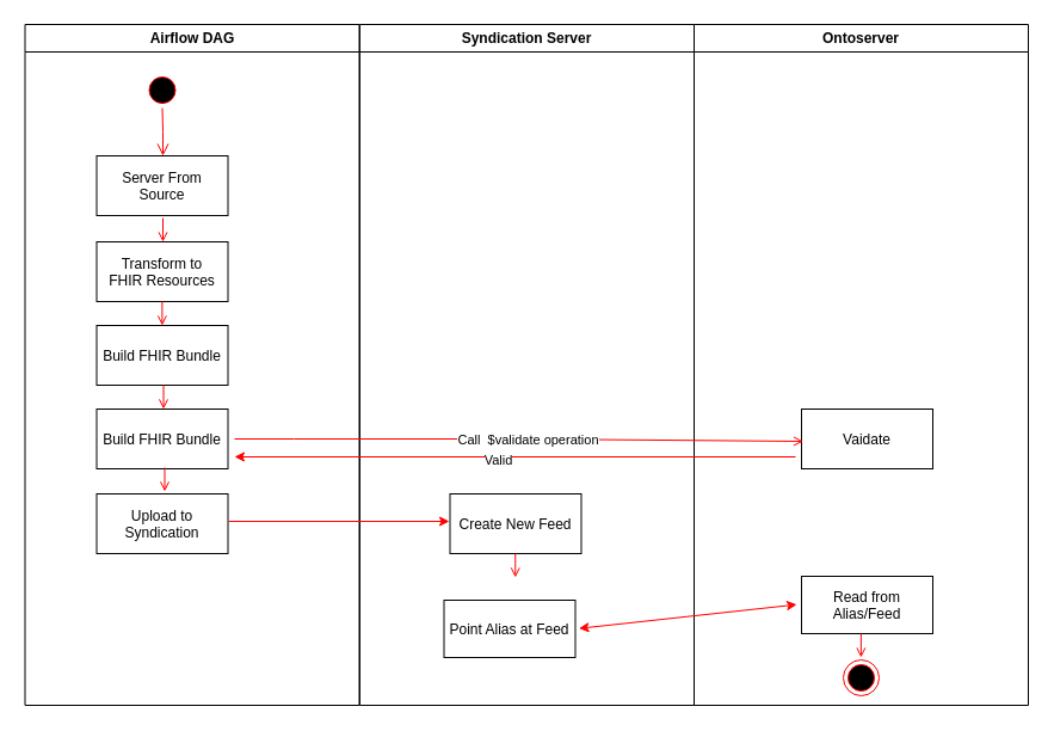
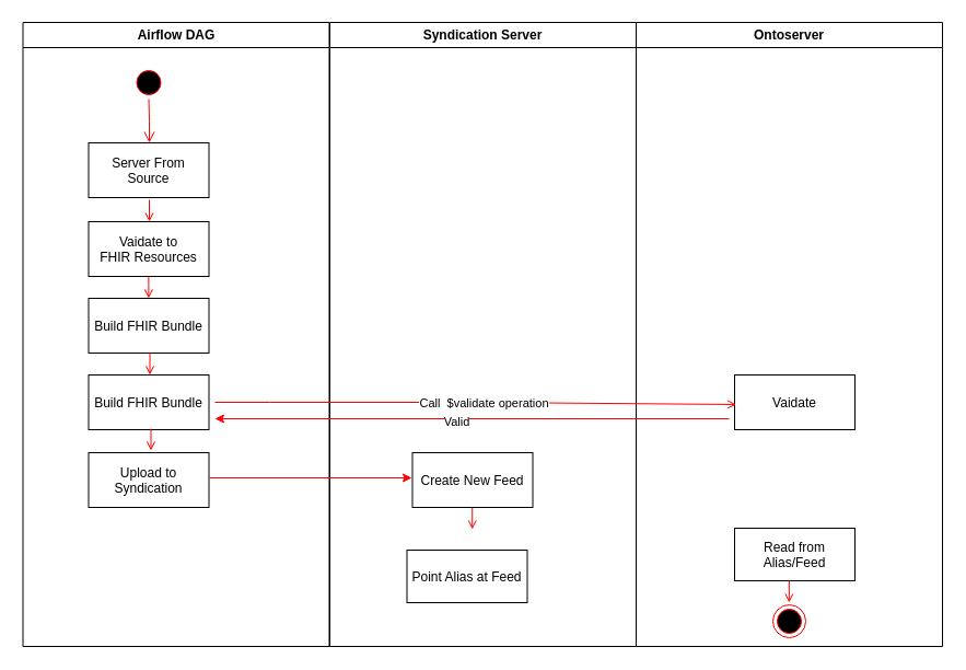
  <mxCell id="0" />
  <mxCell id="1" parent="0" />
  <mxCell id="2" value="Airflow DAG" style="swimlane;whiteSpace=wrap" parent="1" vertex="1"><mxGeometry x="20.5" y="20" width="280" height="570" as="geometry" /></mxCell>
  <mxCell id="3" value="" style="ellipse;shape=startState;fillColor=#000000;strokeColor=#ff0000;" parent="2" vertex="1"><mxGeometry x="100" y="40" width="30" height="30" as="geometry" /></mxCell>
  <mxCell id="4" value="" style="edgeStyle=elbowEdgeStyle;elbow=horizontal;verticalAlign=bottom;endArrow=open;endSize=8;strokeColor=#FF0000;endFill=1;rounded=0" parent="2" source="3" target="5" edge="1"><mxGeometry x="100" y="40" as="geometry"><mxPoint x="115" y="110" as="targetPoint" /></mxGeometry></mxCell>
  <mxCell id="5" value="Server From &#10;Source" style="" parent="2" vertex="1"><mxGeometry x="60" y="110" width="110" height="50" as="geometry" /></mxCell>
- <mxCell id="6" value="Transform to &#10;FHIR Resources" style="" parent="2" vertex="1"><mxGeometry x="60" y="182" width="110" height="50" as="geometry" /></mxCell>
+ <mxCell id="6" value="Vaidate to &#10;FHIR Resources" style="" parent="2" vertex="1"><mxGeometry x="60" y="182" width="110" height="50" as="geometry" /></mxCell>
  <mxCell id="7" value="" style="endArrow=open;strokeColor=#FF0000;endFill=1;rounded=0" parent="2" edge="1"><mxGeometry relative="1" as="geometry"><mxPoint x="115.5" y="162" as="sourcePoint" /><mxPoint x="115.5" y="182" as="targetPoint" /></mxGeometry></mxCell>
  <mxCell id="8" value="Build FHIR Bundle" style="" parent="2" vertex="1"><mxGeometry x="60" y="252" width="110" height="50" as="geometry" /></mxCell>
  <mxCell id="9" value="Build FHIR Bundle" style="" vertex="1" parent="2"><mxGeometry x="60" y="322" width="110" height="50" as="geometry" /></mxCell>
  <mxCell id="10" value="Upload to &#10;Syndication" style="" vertex="1" parent="2"><mxGeometry x="60" y="393" width="110" height="50" as="geometry" /></mxCell>
  <mxCell id="11" value="" style="endArrow=open;strokeColor=#FF0000;endFill=1;rounded=0" edge="1" parent="2"><mxGeometry relative="1" as="geometry"><mxPoint x="114.88" y="232" as="sourcePoint" /><mxPoint x="114.88" y="252" as="targetPoint" /></mxGeometry></mxCell>
  <mxCell id="12" value="Syndication Server" style="swimlane;whiteSpace=wrap" parent="1" vertex="1"><mxGeometry x="301" y="20" width="280" height="570" as="geometry" /></mxCell>
  <mxCell id="13" value="Create New Feed" style="" vertex="1" parent="12"><mxGeometry x="75.5" y="393" width="110" height="50" as="geometry" /></mxCell>
  <mxCell id="14" value="Point Alias at Feed" style="" vertex="1" parent="12"><mxGeometry x="70.5" y="482" width="110" height="48" as="geometry" /></mxCell>
  <mxCell id="15" value="" style="endArrow=open;strokeColor=#FF0000;endFill=1;rounded=0" edge="1" parent="12"><mxGeometry relative="1" as="geometry"><mxPoint x="130.26" y="443" as="sourcePoint" /><mxPoint x="130.26" y="463" as="targetPoint" /></mxGeometry></mxCell>
  <mxCell id="16" value="Ontoserver" style="swimlane;whiteSpace=wrap" parent="1" vertex="1"><mxGeometry x="581" y="20" width="280" height="570" as="geometry" /></mxCell>
  <mxCell id="17" value="Vaidate" style="" vertex="1" parent="16"><mxGeometry x="90" y="322" width="110" height="50" as="geometry" /></mxCell>
  <mxCell id="18" value="" style="ellipse;shape=endState;fillColor=#000000;strokeColor=#ff0000" vertex="1" parent="16"><mxGeometry x="125" y="532" width="30" height="30" as="geometry" /></mxCell>
  <mxCell id="19" value="Read from &#10;Alias/Feed" style="" vertex="1" parent="16"><mxGeometry x="90" y="462" width="110" height="48" as="geometry" /></mxCell>
  <mxCell id="20" value="" style="endArrow=open;strokeColor=#FF0000;endFill=1;rounded=0" edge="1" parent="16"><mxGeometry relative="1" as="geometry"><mxPoint x="139.86" y="510" as="sourcePoint" /><mxPoint x="139.86" y="530" as="targetPoint" /></mxGeometry></mxCell>
  <mxCell id="21" value="" style="endArrow=open;strokeColor=#FF0000;endFill=1;rounded=0;entryX=0.014;entryY=0.54;entryDx=0;entryDy=0;entryPerimeter=0;" parent="1" target="17" edge="1"><mxGeometry relative="1" as="geometry"><mxPoint x="196" y="367" as="sourcePoint" /><mxPoint x="666" y="367" as="targetPoint" /><Array as="points"><mxPoint x="246" y="367" /><mxPoint x="436" y="367" /></Array></mxGeometry></mxCell>
  <mxCell id="22" value="Call&amp;nbsp; $validate operation" style="edgeLabel;html=1;align=center;verticalAlign=middle;resizable=0;points=[];" vertex="1" connectable="0" parent="21"><mxGeometry x="-0.502" y="-1" relative="1" as="geometry"><mxPoint x="126" y="-1" as="offset" /></mxGeometry></mxCell>
  <mxCell id="23" value="" style="endArrow=classic;html=1;rounded=0;entryX=1.05;entryY=0.8;entryDx=0;entryDy=0;entryPerimeter=0;strokeColor=#FF0000;" edge="1" parent="1" target="9"><mxGeometry width="50" height="50" relative="1" as="geometry"><mxPoint x="666" y="382" as="sourcePoint" /><mxPoint x="466" y="432" as="targetPoint" /></mxGeometry></mxCell>
  <mxCell id="24" value="Valid" style="edgeLabel;html=1;align=center;verticalAlign=middle;resizable=0;points=[];" vertex="1" connectable="0" parent="23"><mxGeometry x="0.064" y="2" relative="1" as="geometry"><mxPoint as="offset" /></mxGeometry></mxCell>
  <mxCell id="25" value="" style="endArrow=open;strokeColor=#FF0000;endFill=1;rounded=0" edge="1" parent="1"><mxGeometry relative="1" as="geometry"><mxPoint x="136.5" y="322" as="sourcePoint" /><mxPoint x="136.5" y="342" as="targetPoint" /></mxGeometry></mxCell>
  <mxCell id="26" value="" style="endArrow=open;strokeColor=#FF0000;endFill=1;rounded=0" edge="1" parent="1"><mxGeometry relative="1" as="geometry"><mxPoint x="137.5" y="391" as="sourcePoint" /><mxPoint x="137.5" y="411" as="targetPoint" /></mxGeometry></mxCell>
  <mxCell id="27" value="" style="endArrow=classic;html=1;rounded=0;strokeColor=#FF0000;exitX=1.005;exitY=0.46;exitDx=0;exitDy=0;exitPerimeter=0;" edge="1" parent="1" source="10"><mxGeometry width="50" height="50" relative="1" as="geometry"><mxPoint x="416" y="482" as="sourcePoint" /><mxPoint x="376" y="436" as="targetPoint" /></mxGeometry></mxCell>
- <mxCell id="28" value="" style="endArrow=classic;startArrow=classic;html=1;rounded=0;strokeColor=#FF0000;entryX=-0.036;entryY=0.493;entryDx=0;entryDy=0;entryPerimeter=0;exitX=1.027;exitY=0.493;exitDx=0;exitDy=0;exitPerimeter=0;" edge="1" parent="1" source="14" target="19"><mxGeometry width="50" height="50" relative="1" as="geometry"><mxPoint x="366" y="372" as="sourcePoint" /><mxPoint x="416" y="322" as="targetPoint" /></mxGeometry></mxCell>
